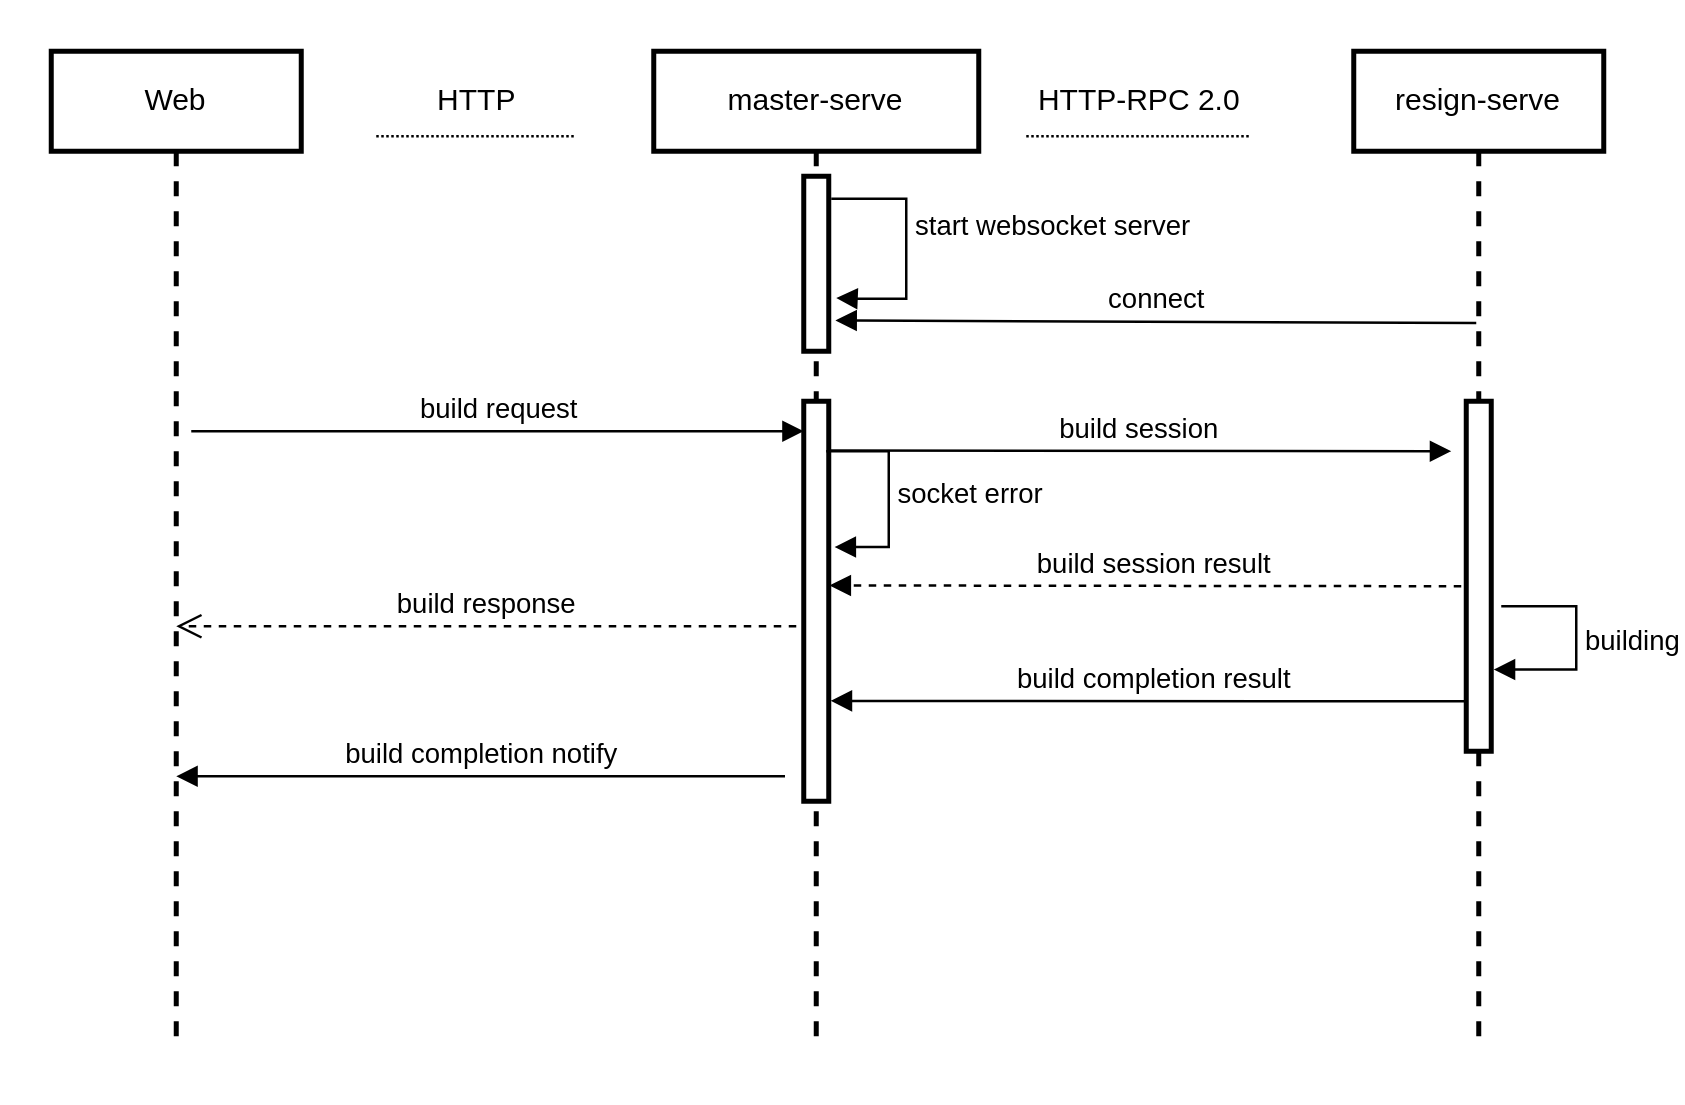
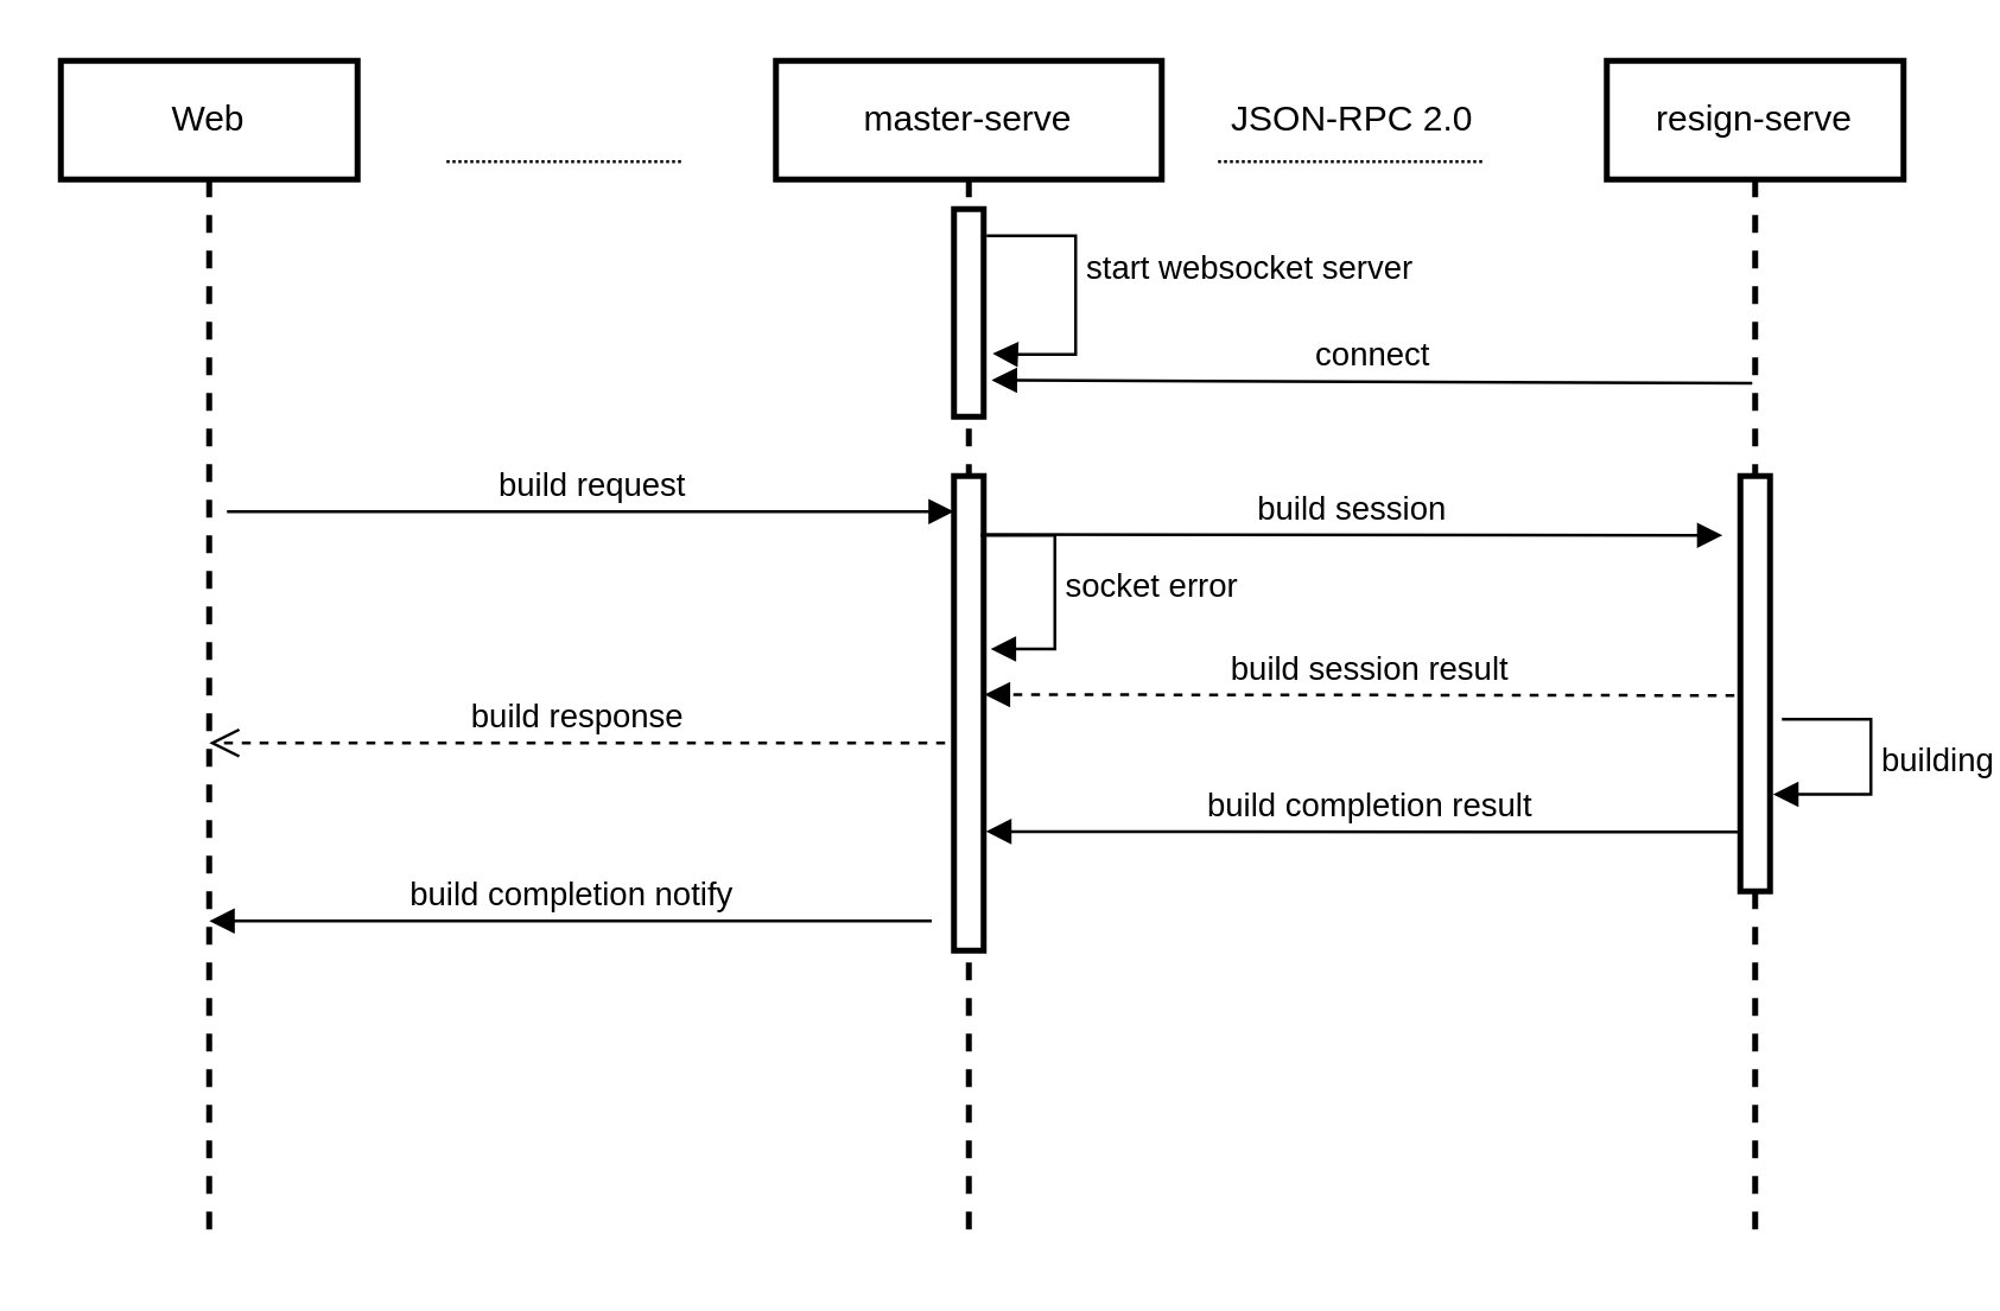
  <mxCell id="0" />
  <mxCell id="1" parent="0" />
  <mxCell id="2" value="start websocket server&lt;br&gt;" style="edgeStyle=orthogonalEdgeStyle;html=1;align=left;spacingLeft=2;endArrow=block;rounded=0;entryX=1.2;entryY=0.138;entryDx=0;entryDy=0;entryPerimeter=0;" parent="1" edge="1"><mxGeometry x="-0.388" y="-11" relative="1" as="geometry"><mxPoint x="332" y="79" as="sourcePoint" /><Array as="points"><mxPoint x="362" y="79" /><mxPoint x="362" y="119" /><mxPoint x="342" y="119" /></Array><mxPoint x="334" y="118.68" as="targetPoint" /><mxPoint x="11" y="11" as="offset" /></mxGeometry></mxCell>
  <mxCell id="3" value="build request" style="html=1;verticalAlign=bottom;endArrow=block;" parent="1" edge="1"><mxGeometry width="80" relative="1" as="geometry"><mxPoint x="76" y="172" as="sourcePoint" /><mxPoint x="321" y="172" as="targetPoint" /><Array as="points" /></mxGeometry></mxCell>
- <mxCell id="4" value="HTTP-RPC 2.0" style="text;html=1;align=center;verticalAlign=middle;resizable=0;points=[];autosize=1;" parent="1" vertex="1"><mxGeometry x="405" y="30" width="100" height="20" as="geometry" /></mxCell>
+ <mxCell id="4" value="JSON-RPC 2.0" style="text;html=1;align=center;verticalAlign=middle;resizable=0;points=[];autosize=1;" parent="1" vertex="1"><mxGeometry x="405" y="30" width="100" height="20" as="geometry" /></mxCell>
  <mxCell id="5" value="build response" style="html=1;verticalAlign=bottom;endArrow=open;dashed=1;endSize=8;exitX=-0.35;exitY=0.499;exitDx=0;exitDy=0;exitPerimeter=0;" parent="1" target="15" edge="1"><mxGeometry relative="1" as="geometry"><mxPoint x="318" y="250" as="sourcePoint" /><mxPoint x="104" y="250.36" as="targetPoint" /></mxGeometry></mxCell>
  <mxCell id="6" value="build session" style="html=1;verticalAlign=bottom;endArrow=block;exitX=0.9;exitY=0.123;exitDx=0;exitDy=0;exitPerimeter=0;" parent="1" source="18" edge="1"><mxGeometry width="80" relative="1" as="geometry"><mxPoint x="314" y="180" as="sourcePoint" /><mxPoint x="580" y="180" as="targetPoint" /><Array as="points" /></mxGeometry></mxCell>
  <mxCell id="7" value="build session result" style="html=1;verticalAlign=bottom;endArrow=block;dashed=1;entryX=1.033;entryY=0.373;entryDx=0;entryDy=0;entryPerimeter=0;" parent="1" edge="1"><mxGeometry width="80" relative="1" as="geometry"><mxPoint x="590" y="234" as="sourcePoint" /><mxPoint x="331.33" y="233.68" as="targetPoint" /><Array as="points" /></mxGeometry></mxCell>
  <mxCell id="8" value="building" style="edgeStyle=orthogonalEdgeStyle;html=1;align=left;spacingLeft=2;endArrow=block;rounded=0;entryX=1.1;entryY=0.629;entryDx=0;entryDy=0;entryPerimeter=0;" parent="1" edge="1"><mxGeometry relative="1" as="geometry"><mxPoint x="600" y="242" as="sourcePoint" /><Array as="points"><mxPoint x="630" y="242" /><mxPoint x="630" y="267" /></Array><mxPoint x="597" y="267.32" as="targetPoint" /></mxGeometry></mxCell>
  <mxCell id="9" value="build completion result" style="html=1;verticalAlign=bottom;endArrow=block;entryX=1.077;entryY=0.749;entryDx=0;entryDy=0;entryPerimeter=0;" parent="1" target="18" edge="1"><mxGeometry width="80" relative="1" as="geometry"><mxPoint x="590" y="280" as="sourcePoint" /><mxPoint x="380" y="280" as="targetPoint" /><Array as="points" /></mxGeometry></mxCell>
  <mxCell id="10" value="build completion notify" style="html=1;verticalAlign=bottom;endArrow=block;exitX=-0.35;exitY=0.746;exitDx=0;exitDy=0;exitPerimeter=0;" parent="1" target="15" edge="1"><mxGeometry width="80" relative="1" as="geometry"><mxPoint x="313.5" y="310" as="sourcePoint" /><mxPoint x="97" y="311.44" as="targetPoint" /><Array as="points" /></mxGeometry></mxCell>
  <mxCell id="11" value="" style="line;strokeWidth=1;fillColor=none;align=left;verticalAlign=middle;spacingTop=-1;spacingLeft=3;spacingRight=3;rotatable=0;labelPosition=right;points=[];portConstraint=eastwest;dashed=1;dashPattern=1 1;" parent="1" vertex="1"><mxGeometry x="150" y="50" width="80" height="8" as="geometry" /></mxCell>
- <mxCell id="12" value="HTTP" style="text;html=1;align=center;verticalAlign=middle;resizable=0;points=[];autosize=1;" parent="1" vertex="1"><mxGeometry x="165" y="30" width="50" height="20" as="geometry" /></mxCell>
  <mxCell id="13" value="" style="line;strokeWidth=1;fillColor=none;align=left;verticalAlign=middle;spacingTop=-1;spacingLeft=3;spacingRight=3;rotatable=0;labelPosition=right;points=[];portConstraint=eastwest;dashed=1;dashPattern=1 1;" parent="1" vertex="1"><mxGeometry x="410" y="50" width="90" height="8" as="geometry" /></mxCell>
  <mxCell id="14" value="connect" style="html=1;verticalAlign=bottom;endArrow=block;entryX=1.267;entryY=0.824;entryDx=0;entryDy=0;entryPerimeter=0;" parent="1" target="17" edge="1"><mxGeometry width="80" relative="1" as="geometry"><mxPoint x="590" y="128.72" as="sourcePoint" /><mxPoint x="314" y="128.72" as="targetPoint" /></mxGeometry></mxCell>
  <mxCell id="15" value="Web" style="shape=umlLifeline;perimeter=lifelinePerimeter;whiteSpace=wrap;html=1;container=1;collapsible=0;recursiveResize=0;outlineConnect=0;strokeWidth=2;" parent="1" vertex="1"><mxGeometry x="20" y="20" width="100" height="400" as="geometry" /></mxCell>
  <mxCell id="16" value="master-serve" style="shape=umlLifeline;perimeter=lifelinePerimeter;whiteSpace=wrap;html=1;container=1;collapsible=0;recursiveResize=0;outlineConnect=0;strokeWidth=2;" parent="1" vertex="1"><mxGeometry x="261" y="20" width="130" height="400" as="geometry" /></mxCell>
  <mxCell id="17" value="" style="html=1;points=[];perimeter=orthogonalPerimeter;strokeWidth=2;" parent="16" vertex="1"><mxGeometry x="60" y="50" width="10" height="70" as="geometry" /></mxCell>
  <mxCell id="18" value="" style="html=1;points=[];perimeter=orthogonalPerimeter;strokeWidth=2;" parent="16" vertex="1"><mxGeometry x="60" y="140" width="10" height="160" as="geometry" /></mxCell>
  <mxCell id="19" value="resign-serve" style="shape=umlLifeline;perimeter=lifelinePerimeter;whiteSpace=wrap;html=1;container=1;collapsible=0;recursiveResize=0;outlineConnect=0;strokeWidth=2;" parent="1" vertex="1"><mxGeometry x="541" y="20" width="100" height="400" as="geometry" /></mxCell>
  <mxCell id="20" value="" style="html=1;points=[];perimeter=orthogonalPerimeter;strokeWidth=2;" parent="19" vertex="1"><mxGeometry x="45" y="140" width="10" height="140" as="geometry" /></mxCell>
  <mxCell id="21" value="socket error" style="edgeStyle=orthogonalEdgeStyle;html=1;align=left;spacingLeft=2;endArrow=block;rounded=0;entryX=1.233;entryY=0.427;entryDx=0;entryDy=0;entryPerimeter=0;" parent="1" edge="1"><mxGeometry relative="1" as="geometry"><mxPoint x="330" y="180" as="sourcePoint" /><Array as="points"><mxPoint x="355" y="180" /><mxPoint x="355" y="218" /></Array><mxPoint x="333.33" y="218.32" as="targetPoint" /></mxGeometry></mxCell>
